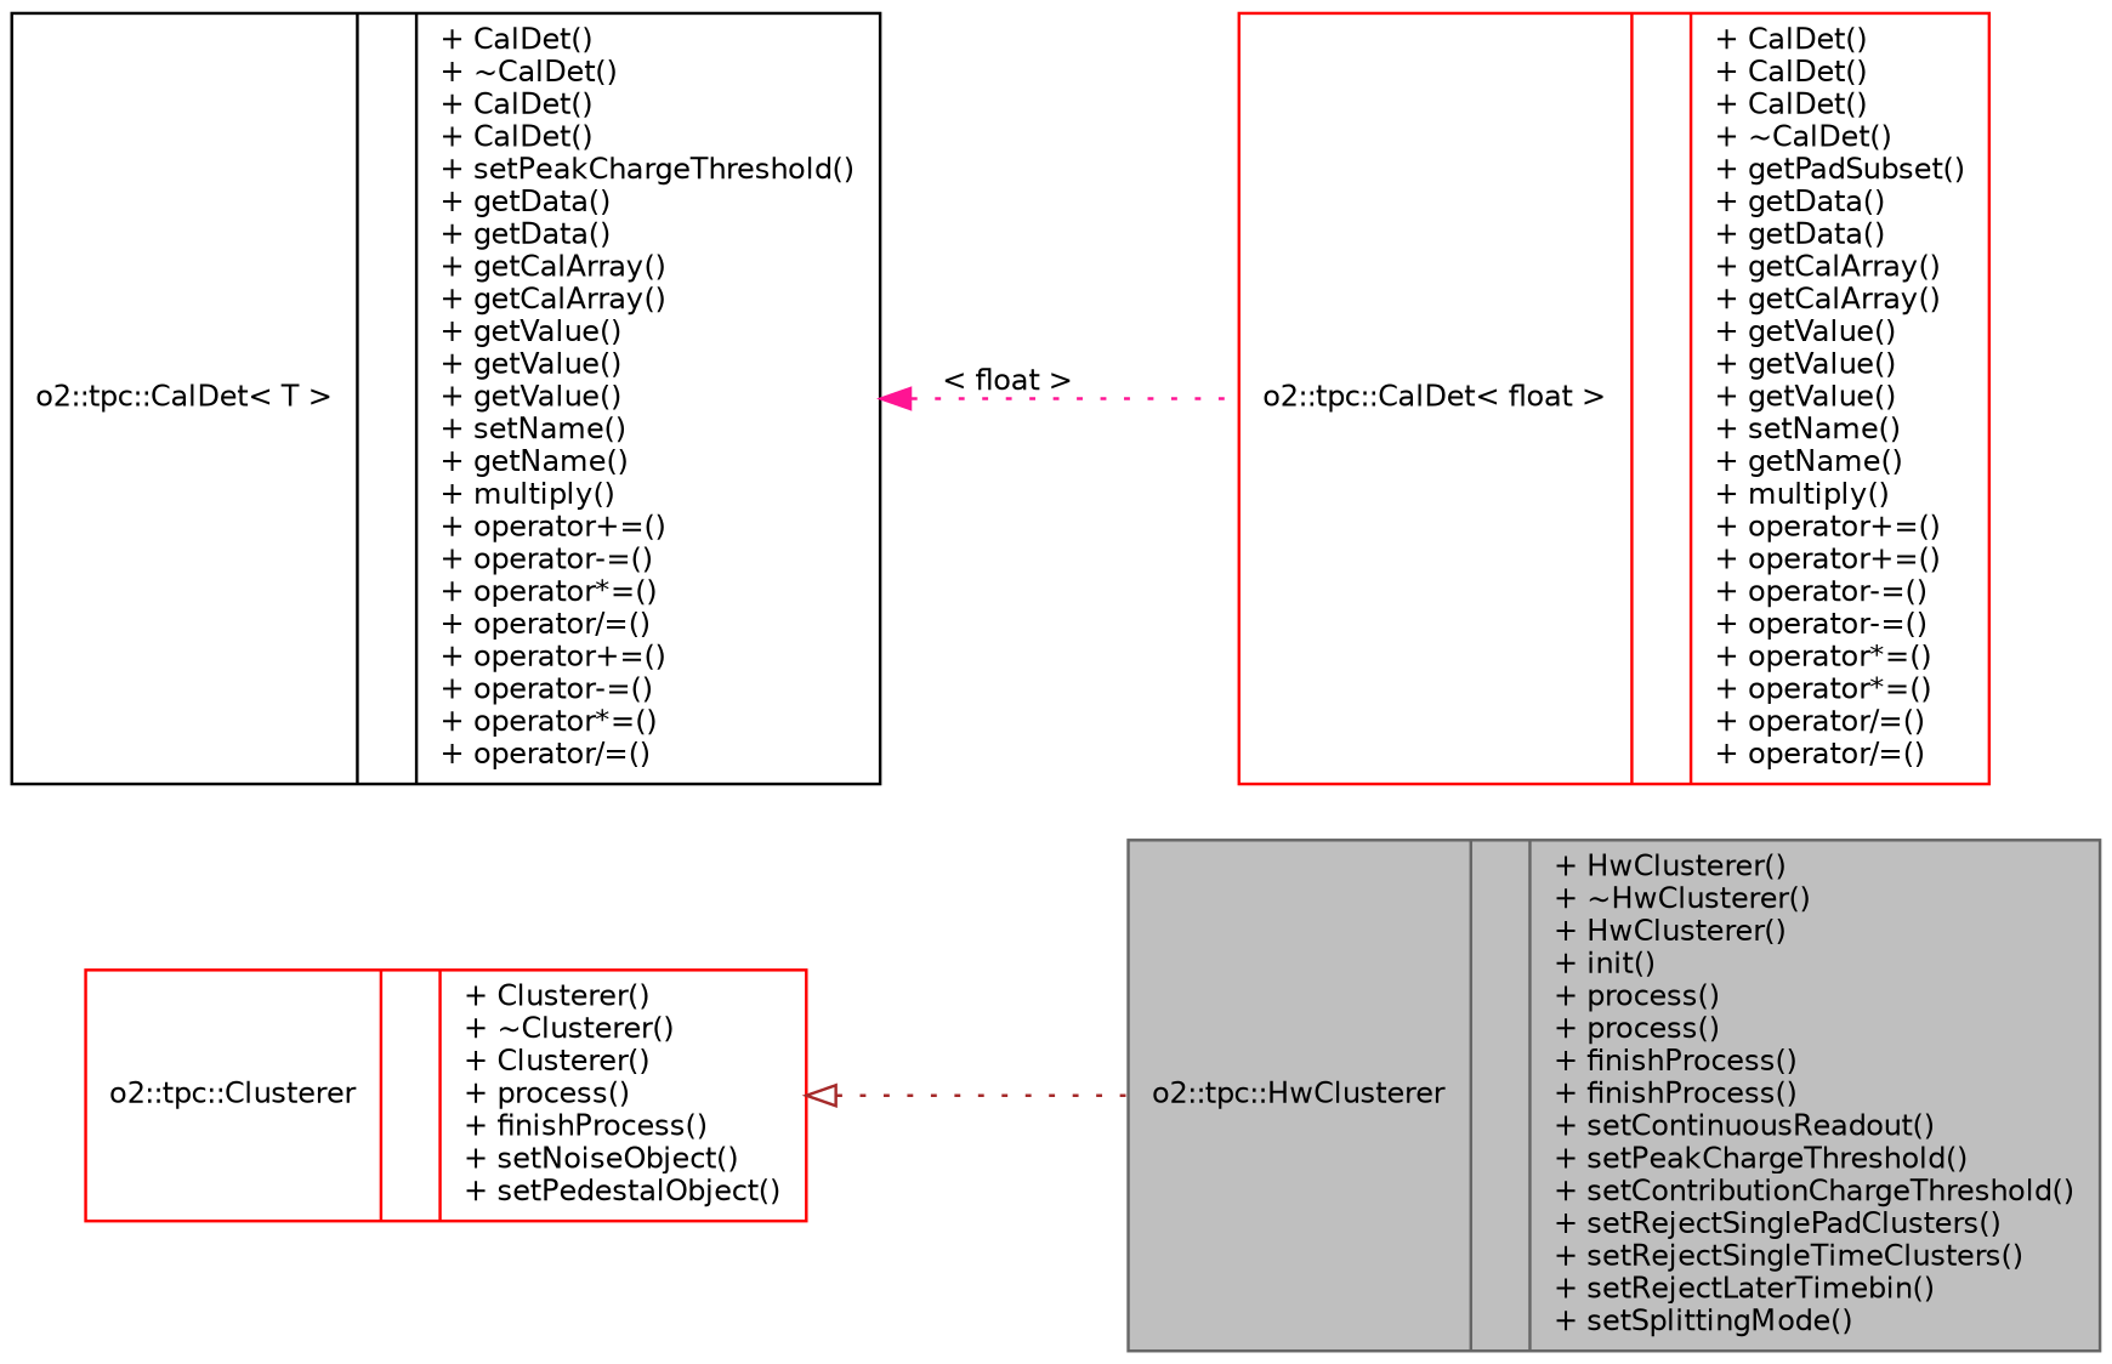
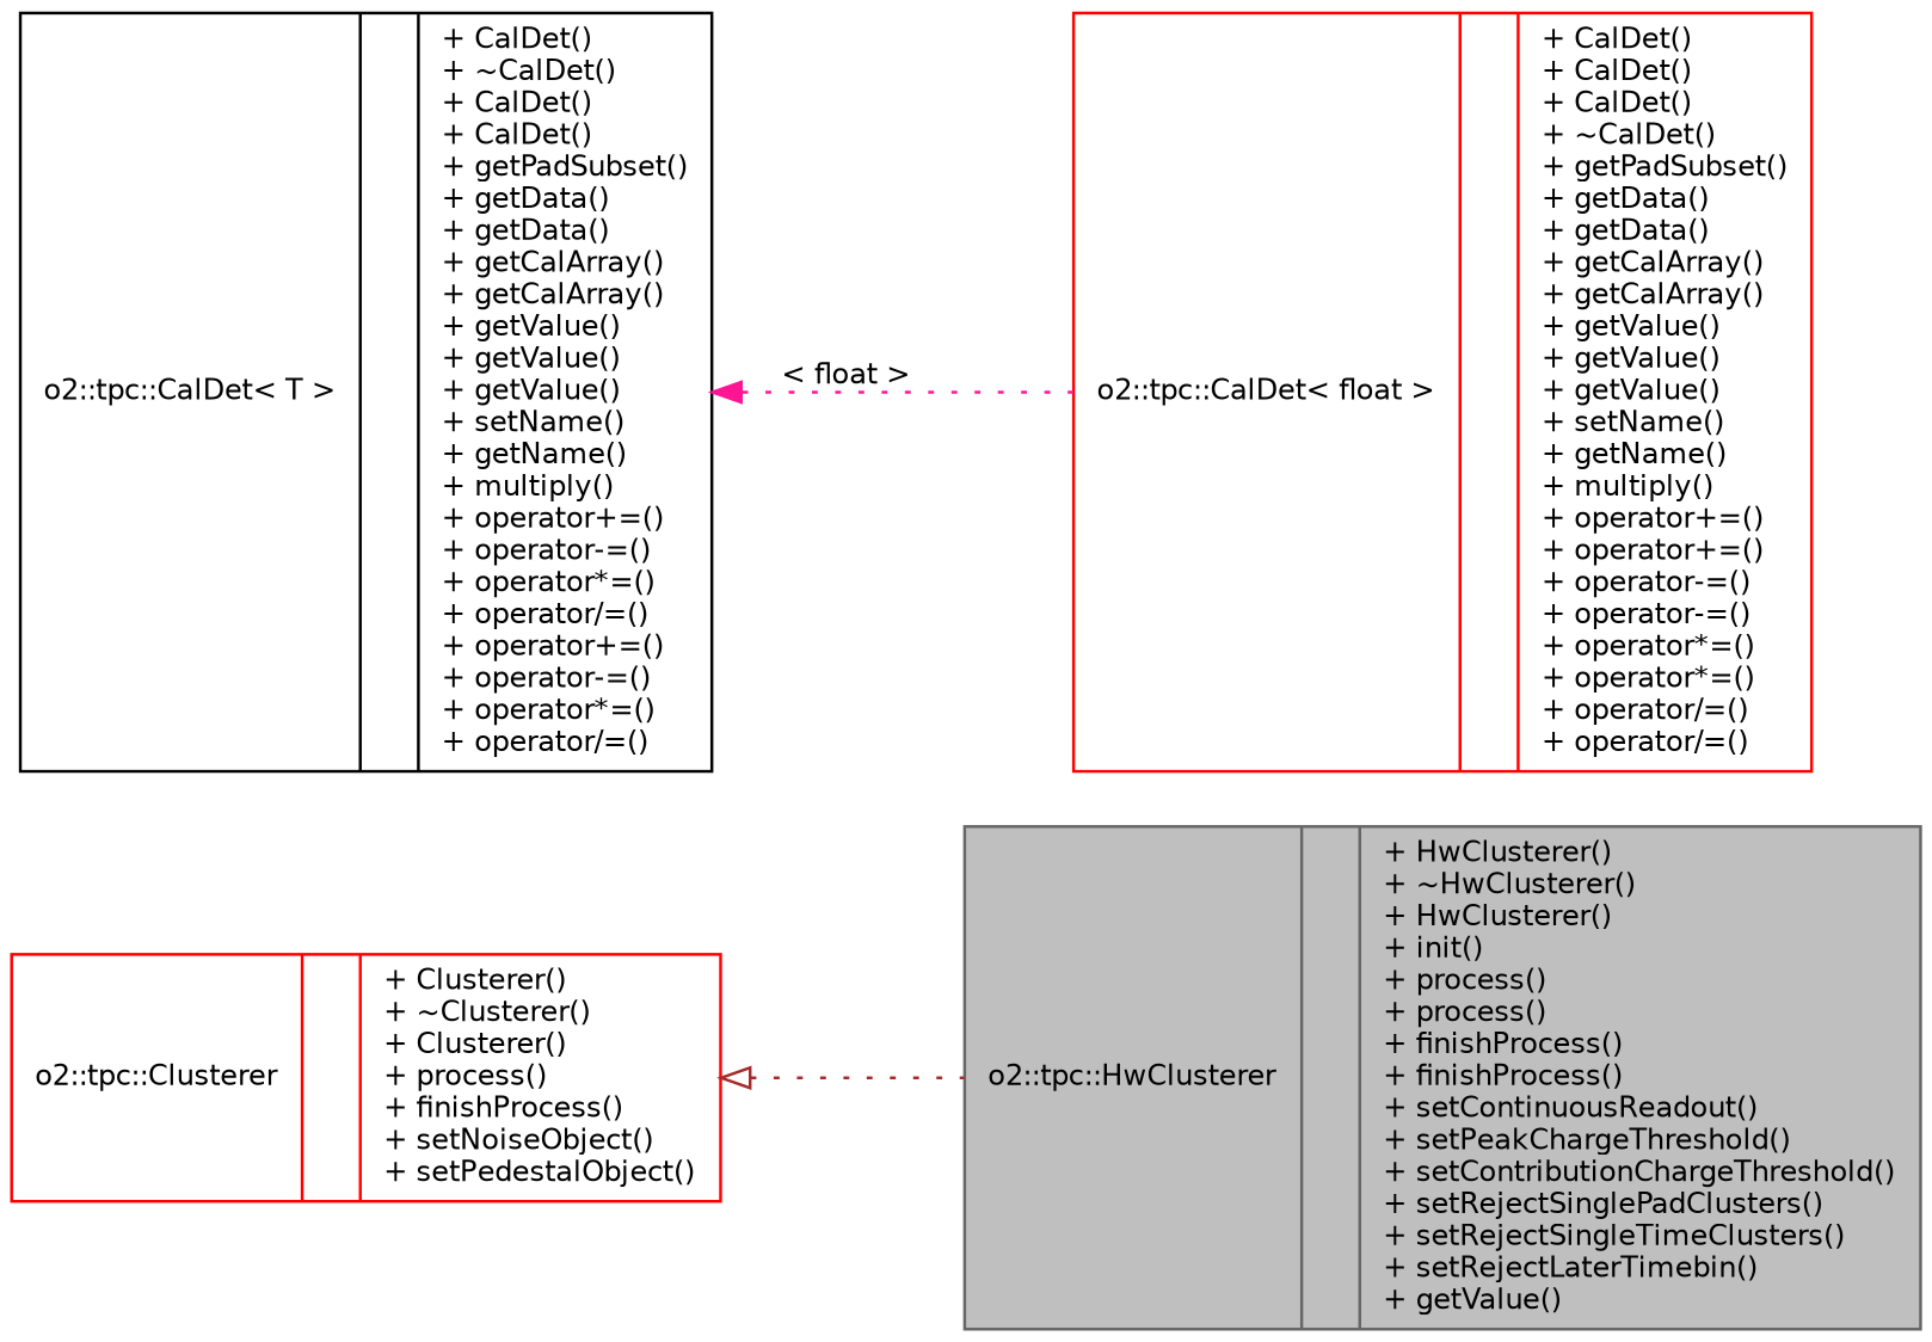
  digraph {
    rankdir=LR
    node [color=red fontname=Helvetica fontsize=10 shape=record]
    edge [dir=back fontname=Helvetica fontsize=10 labelfontname=Helvetica labelfontsize=10 style=dotted]
-   n1 [color=gray40 fillcolor=grey75 fontcolor=black height=0.2 label="{o2::tpc::HwClusterer\n||+ HwClusterer()\l+ ~HwClusterer()\l+ HwClusterer()\l+ init()\l+ process()\l+ process()\l+ finishProcess()\l+ finishProcess()\l+ setContinuousReadout()\l+ setPeakChargeThreshold()\l+ setContributionChargeThreshold()\l+ setRejectSinglePadClusters()\l+ setRejectSingleTimeClusters()\l+ setRejectLaterTimebin()\l+ setSplittingMode()\l}" style=filled width=0.4]
+   n1 [color=gray40 fillcolor=grey75 fontcolor=black height=0.2 label="{o2::tpc::HwClusterer\n||+ HwClusterer()\l+ ~HwClusterer()\l+ HwClusterer()\l+ init()\l+ process()\l+ process()\l+ finishProcess()\l+ finishProcess()\l+ setContinuousReadout()\l+ setPeakChargeThreshold()\l+ setContributionChargeThreshold()\l+ setRejectSinglePadClusters()\l+ setRejectSingleTimeClusters()\l+ setRejectLaterTimebin()\l+ getValue()\l}" style=filled width=0.4]
    n2 [height=0.2 label="{o2::tpc::Clusterer\n||+ Clusterer()\l+ ~Clusterer()\l+ Clusterer()\l+ process()\l+ finishProcess()\l+ setNoiseObject()\l+ setPedestalObject()\l}" width=0.4]
    n3 [height=0.2 label="{o2::tpc::CalDet\< float \>\n||+ CalDet()\l+ CalDet()\l+ CalDet()\l+ ~CalDet()\l+ getPadSubset()\l+ getData()\l+ getData()\l+ getCalArray()\l+ getCalArray()\l+ getValue()\l+ getValue()\l+ getValue()\l+ setName()\l+ getName()\l+ multiply()\l+ operator+=()\l+ operator+=()\l+ operator-=()\l+ operator-=()\l+ operator*=()\l+ operator*=()\l+ operator/=()\l+ operator/=()\l}" width=0.4]
-   n4 [color=black height=0.2 label="{o2::tpc::CalDet\< T \>\n||+ CalDet()\l+ ~CalDet()\l+ CalDet()\l+ CalDet()\l+ setPeakChargeThreshold()\l+ getData()\l+ getData()\l+ getCalArray()\l+ getCalArray()\l+ getValue()\l+ getValue()\l+ getValue()\l+ setName()\l+ getName()\l+ multiply()\l+ operator+=()\l+ operator-=()\l+ operator*=()\l+ operator/=()\l+ operator+=()\l+ operator-=()\l+ operator*=()\l+ operator/=()\l}" width=0.4]
+   n4 [color=black height=0.2 label="{o2::tpc::CalDet\< T \>\n||+ CalDet()\l+ ~CalDet()\l+ CalDet()\l+ CalDet()\l+ getPadSubset()\l+ getData()\l+ getData()\l+ getCalArray()\l+ getCalArray()\l+ getValue()\l+ getValue()\l+ getValue()\l+ setName()\l+ getName()\l+ multiply()\l+ operator+=()\l+ operator-=()\l+ operator*=()\l+ operator/=()\l+ operator+=()\l+ operator-=()\l+ operator*=()\l+ operator/=()\l}" width=0.4]
    n2 -> n1 [arrowtail=onormal color=brown]
    n4 -> n3 [color=deeppink label=" \< float \>"]
  }
